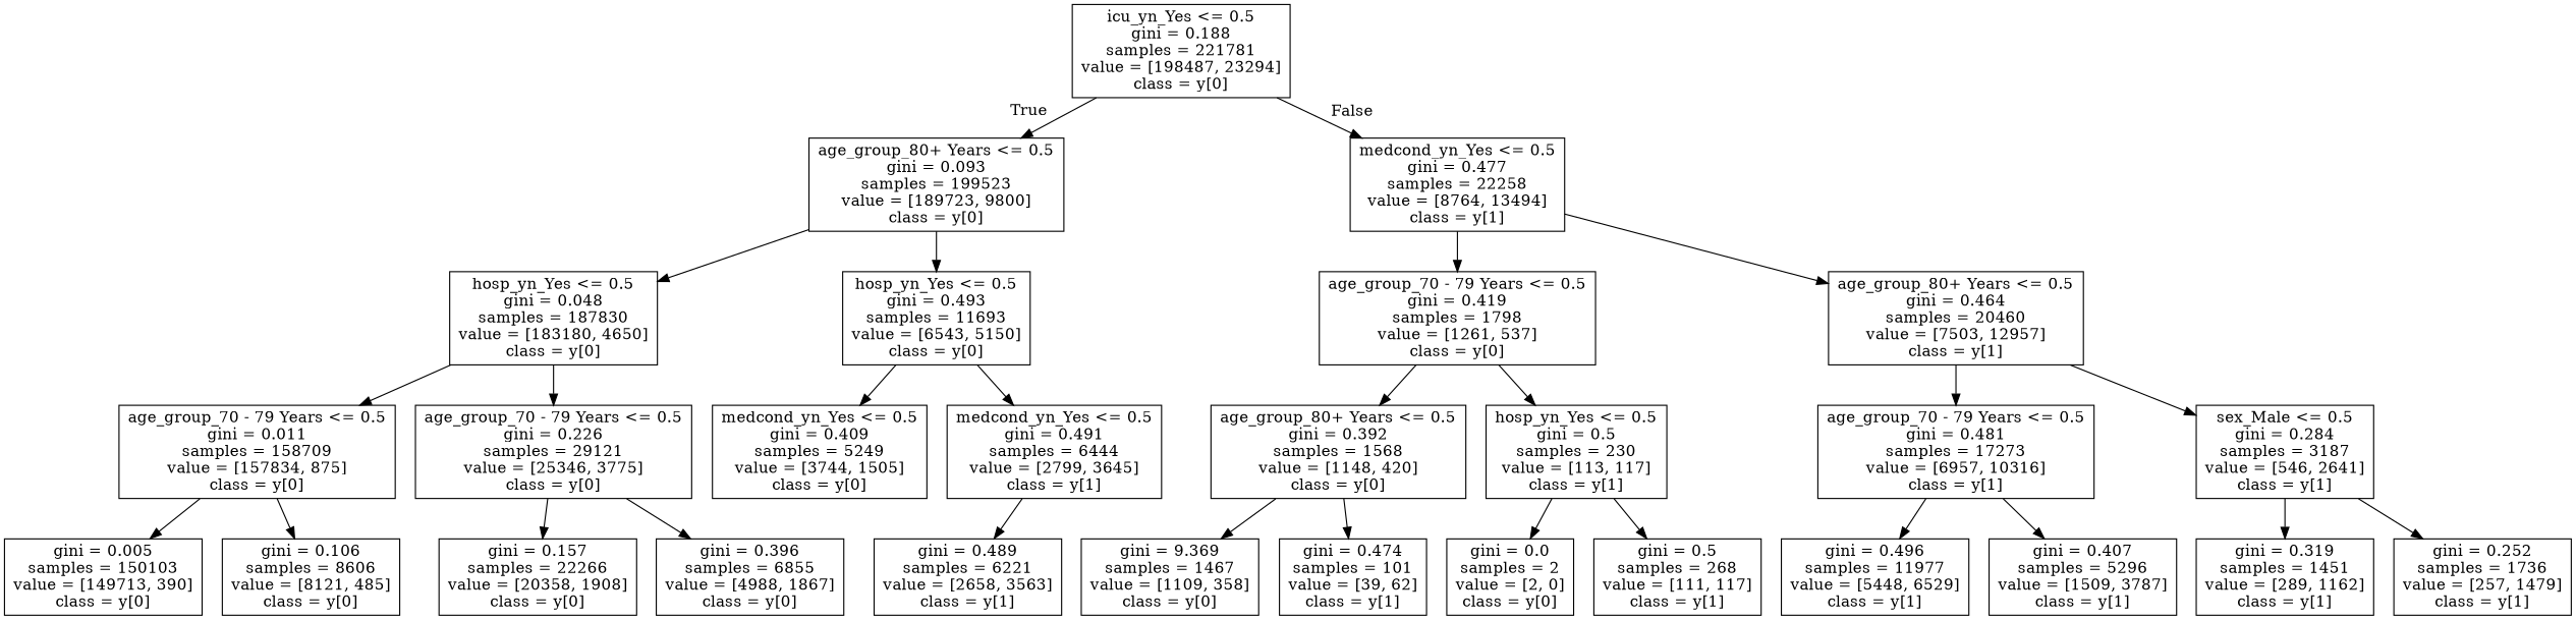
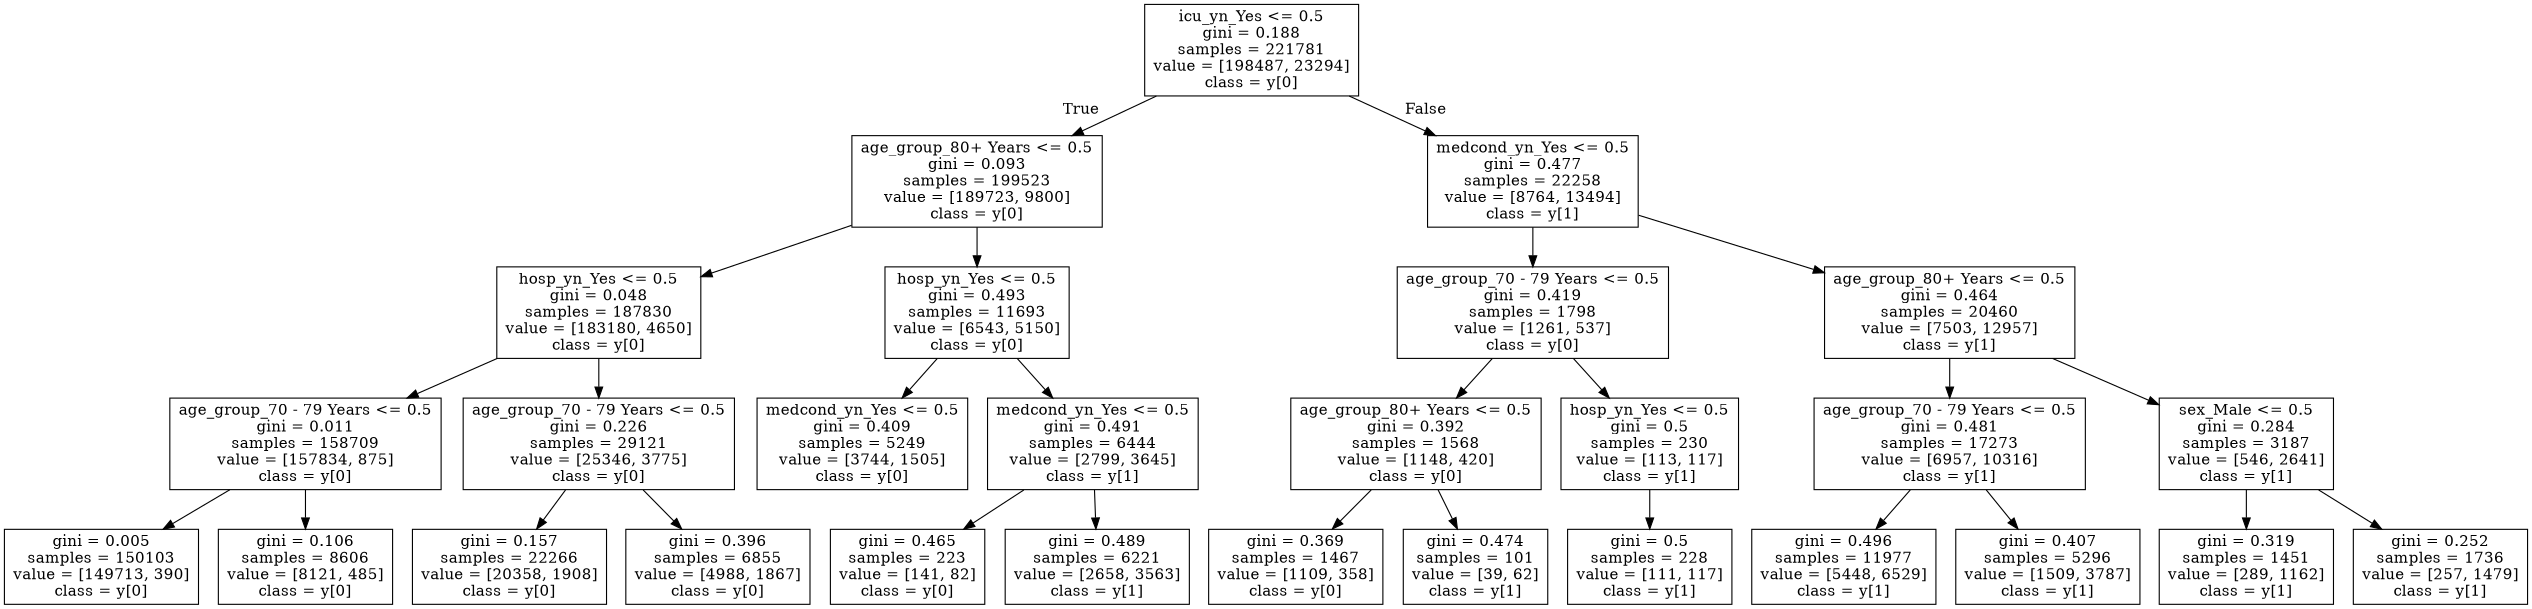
  digraph {
    node [shape=box]
    n1 [label="icu_yn_Yes <= 0.5\ngini = 0.188\nsamples = 221781\nvalue = [198487, 23294]\nclass = y[0]"]
    n2 [label="age_group_80+ Years <= 0.5\ngini = 0.093\nsamples = 199523\nvalue = [189723, 9800]\nclass = y[0]"]
    n3 [label="medcond_yn_Yes <= 0.5\ngini = 0.477\nsamples = 22258\nvalue = [8764, 13494]\nclass = y[1]"]
    n4 [label="hosp_yn_Yes <= 0.5\ngini = 0.048\nsamples = 187830\nvalue = [183180, 4650]\nclass = y[0]"]
    n5 [label="hosp_yn_Yes <= 0.5\ngini = 0.493\nsamples = 11693\nvalue = [6543, 5150]\nclass = y[0]"]
    n6 [label="age_group_70 - 79 Years <= 0.5\ngini = 0.419\nsamples = 1798\nvalue = [1261, 537]\nclass = y[0]"]
    n7 [label="age_group_80+ Years <= 0.5\ngini = 0.464\nsamples = 20460\nvalue = [7503, 12957]\nclass = y[1]"]
    n8 [label="age_group_70 - 79 Years <= 0.5\ngini = 0.011\nsamples = 158709\nvalue = [157834, 875]\nclass = y[0]"]
    n9 [label="age_group_70 - 79 Years <= 0.5\ngini = 0.226\nsamples = 29121\nvalue = [25346, 3775]\nclass = y[0]"]
    n10 [label="medcond_yn_Yes <= 0.5\ngini = 0.409\nsamples = 5249\nvalue = [3744, 1505]\nclass = y[0]"]
    n11 [label="medcond_yn_Yes <= 0.5\ngini = 0.491\nsamples = 6444\nvalue = [2799, 3645]\nclass = y[1]"]
    n12 [label="gini = 0.005\nsamples = 150103\nvalue = [149713, 390]\nclass = y[0]"]
    n13 [label="gini = 0.106\nsamples = 8606\nvalue = [8121, 485]\nclass = y[0]"]
    n14 [label="gini = 0.157\nsamples = 22266\nvalue = [20358, 1908]\nclass = y[0]"]
    n15 [label="gini = 0.396\nsamples = 6855\nvalue = [4988, 1867]\nclass = y[0]"]
+   n16 [label="gini = 0.465\nsamples = 223\nvalue = [141, 82]\nclass = y[0]"]
    n17 [label="gini = 0.489\nsamples = 6221\nvalue = [2658, 3563]\nclass = y[1]"]
    n18 [label="age_group_80+ Years <= 0.5\ngini = 0.392\nsamples = 1568\nvalue = [1148, 420]\nclass = y[0]"]
    n19 [label="hosp_yn_Yes <= 0.5\ngini = 0.5\nsamples = 230\nvalue = [113, 117]\nclass = y[1]"]
    n20 [label="age_group_70 - 79 Years <= 0.5\ngini = 0.481\nsamples = 17273\nvalue = [6957, 10316]\nclass = y[1]"]
    n21 [label="sex_Male <= 0.5\ngini = 0.284\nsamples = 3187\nvalue = [546, 2641]\nclass = y[1]"]
-   n22 [label="gini = 9.369\nsamples = 1467\nvalue = [1109, 358]\nclass = y[0]"]
+   n22 [label="gini = 0.369\nsamples = 1467\nvalue = [1109, 358]\nclass = y[0]"]
    n23 [label="gini = 0.474\nsamples = 101\nvalue = [39, 62]\nclass = y[1]"]
-   n24 [label="gini = 0.0\nsamples = 2\nvalue = [2, 0]\nclass = y[0]"]
-   n25 [label="gini = 0.5\nsamples = 268\nvalue = [111, 117]\nclass = y[1]"]
+   n25 [label="gini = 0.5\nsamples = 228\nvalue = [111, 117]\nclass = y[1]"]
    n26 [label="gini = 0.496\nsamples = 11977\nvalue = [5448, 6529]\nclass = y[1]"]
    n27 [label="gini = 0.407\nsamples = 5296\nvalue = [1509, 3787]\nclass = y[1]"]
    n28 [label="gini = 0.319\nsamples = 1451\nvalue = [289, 1162]\nclass = y[1]"]
    n29 [label="gini = 0.252\nsamples = 1736\nvalue = [257, 1479]\nclass = y[1]"]
    n1 -> n2 [headlabel=True labelangle=45 labeldistance=2.5]
    n1 -> n3 [headlabel=False labelangle=-45 labeldistance=2.5]
    n2 -> n4
    n2 -> n5
    n3 -> n6
    n3 -> n7
    n4 -> n8
    n4 -> n9
    n5 -> n10
    n5 -> n11
    n6 -> n18
    n6 -> n19
    n7 -> n20
    n7 -> n21
    n8 -> n12
    n8 -> n13
    n9 -> n14
    n9 -> n15
+   n11 -> n16
    n11 -> n17
    n18 -> n22
    n18 -> n23
-   n19 -> n24
    n19 -> n25
    n20 -> n26
    n20 -> n27
    n21 -> n28
    n21 -> n29
  }
